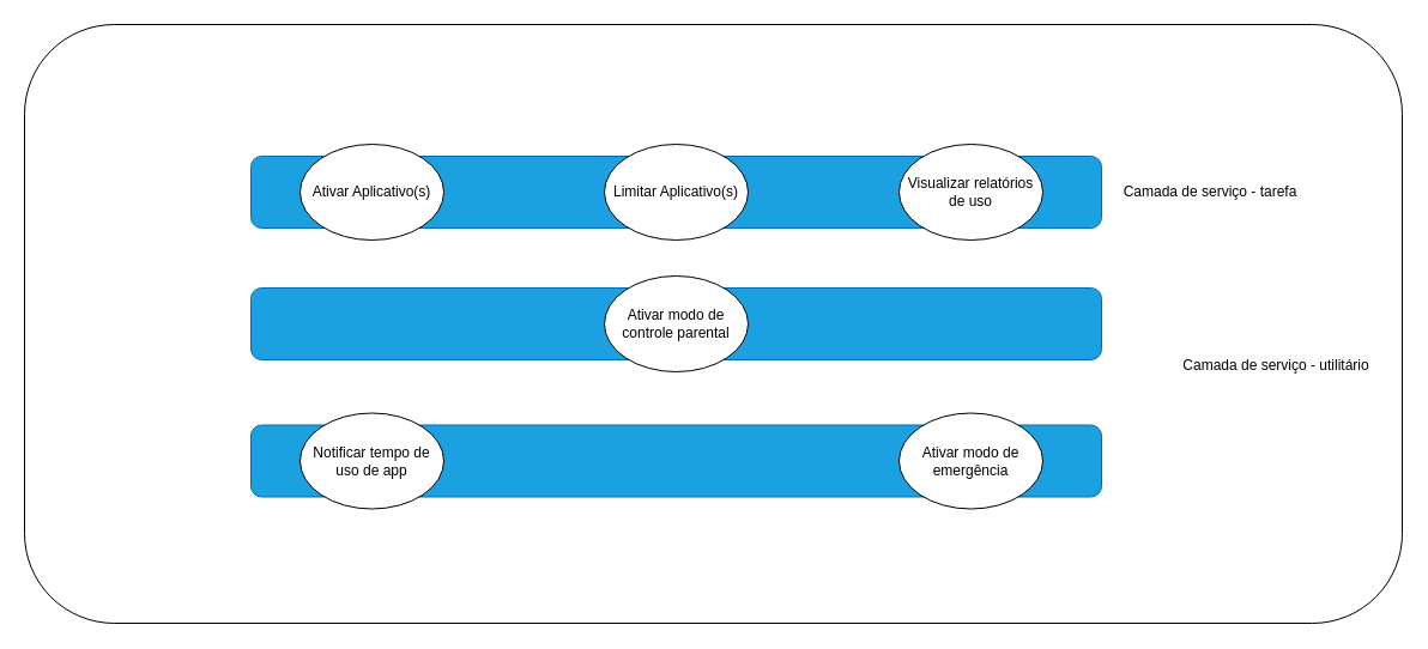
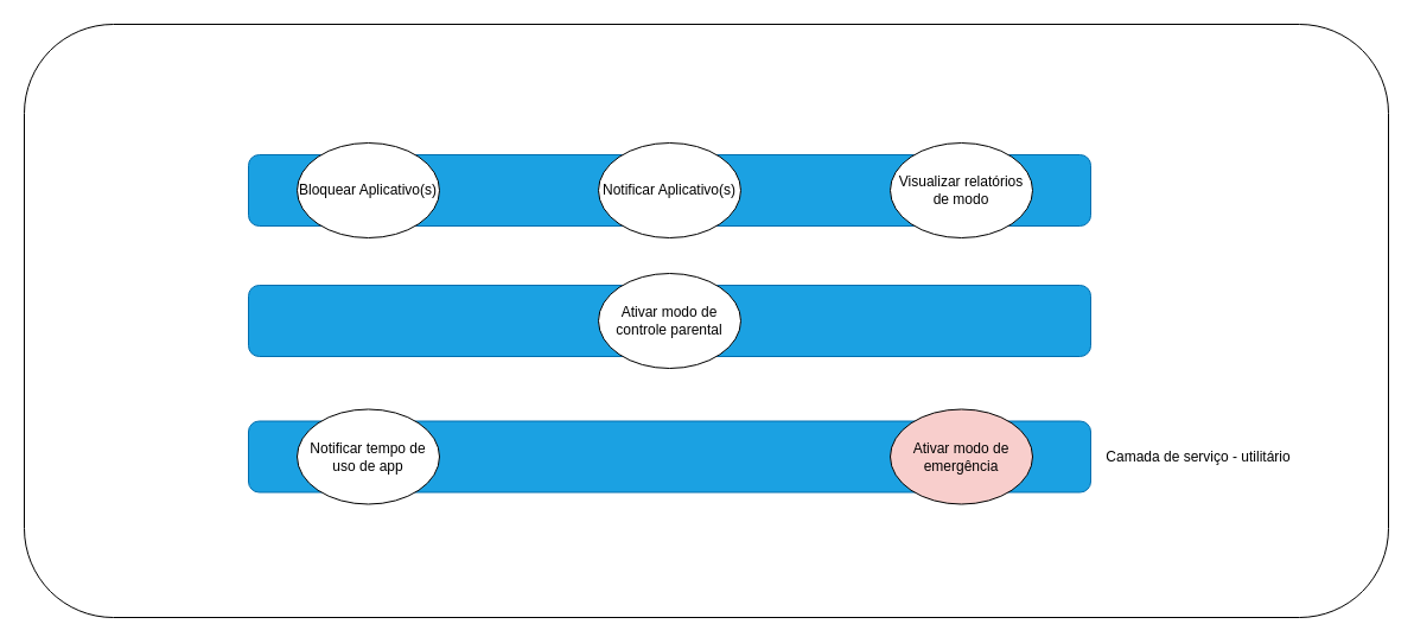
  <mxCell id="0" />
  <mxCell id="1" parent="0" />
  <mxCell id="2" value="" style="rounded=1;whiteSpace=wrap;html=1;" vertex="1" parent="1"><mxGeometry x="20" y="20" width="1150" height="500" as="geometry" /></mxCell>
  <mxCell id="3" value="" style="rounded=1;whiteSpace=wrap;html=1;fillColor=#1ba1e2;fontColor=#ffffff;strokeColor=#006EAF;" vertex="1" parent="1"><mxGeometry x="209" y="130" width="710" height="60" as="geometry" /></mxCell>
  <mxCell id="4" value="" style="rounded=1;whiteSpace=wrap;html=1;fillColor=#1ba1e2;fontColor=#ffffff;strokeColor=#006EAF;" vertex="1" parent="1"><mxGeometry x="209" y="354.5" width="710" height="60" as="geometry" /></mxCell>
  <mxCell id="5" value="" style="rounded=1;whiteSpace=wrap;html=1;fillColor=#1ba1e2;fontColor=#ffffff;strokeColor=#006EAF;" vertex="1" parent="1"><mxGeometry x="209" y="240" width="710" height="60" as="geometry" /></mxCell>
- <mxCell id="6" value="Ativar Aplicativo(s)" style="ellipse;whiteSpace=wrap;html=1;" vertex="1" parent="1"><mxGeometry x="250" y="120" width="120" height="80" as="geometry" /></mxCell>
- <mxCell id="7" value="Limitar Aplicativo(s)" style="ellipse;whiteSpace=wrap;html=1;" vertex="1" parent="1"><mxGeometry x="504" y="120" width="120" height="80" as="geometry" /></mxCell>
- <mxCell id="8" value="Visualizar relatórios de uso" style="ellipse;whiteSpace=wrap;html=1;" vertex="1" parent="1"><mxGeometry x="750" y="120" width="120" height="80" as="geometry" /></mxCell>
+ <mxCell id="6" value="Bloquear Aplicativo(s)" style="ellipse;whiteSpace=wrap;html=1;" vertex="1" parent="1"><mxGeometry x="250" y="120" width="120" height="80" as="geometry" /></mxCell>
+ <mxCell id="7" value="Notificar Aplicativo(s)" style="ellipse;whiteSpace=wrap;html=1;" vertex="1" parent="1"><mxGeometry x="504" y="120" width="120" height="80" as="geometry" /></mxCell>
+ <mxCell id="8" value="Visualizar relatórios de modo" style="ellipse;whiteSpace=wrap;html=1;" vertex="1" parent="1"><mxGeometry x="750" y="120" width="120" height="80" as="geometry" /></mxCell>
  <mxCell id="9" value="Ativar modo de controle parental&lt;span style=&quot;color: rgba(0, 0, 0, 0); font-family: monospace; font-size: 0px; text-align: start; text-wrap-mode: nowrap;&quot;&gt;%3CmxGraphModel%3E%3Croot%3E%3CmxCell%20id%3D%220%22%2F%3E%3CmxCell%20id%3D%221%22%20parent%3D%220%22%2F%3E%3CmxCell%20id%3D%222%22%20value%3D%22Visualizar%20relat%C3%B3rios%20de%20uso%22%20style%3D%22ellipse%3BwhiteSpace%3Dwrap%3Bhtml%3D1%3B%22%20vertex%3D%221%22%20parent%3D%221%22%3E%3CmxGeometry%20x%3D%22600%22%20y%3D%22350%22%20width%3D%22120%22%20height%3D%2280%22%20as%3D%22geometry%22%2F%3E%3C%2FmxCell%3E%3C%2Froot%3E%3C%2FmxGraphModel%3E&lt;/span&gt;" style="ellipse;whiteSpace=wrap;html=1;" vertex="1" parent="1"><mxGeometry x="504" y="230" width="120" height="80" as="geometry" /></mxCell>
  <mxCell id="10" value="Notificar tempo de uso de app" style="ellipse;whiteSpace=wrap;html=1;" vertex="1" parent="1"><mxGeometry x="250" y="344.5" width="120" height="80" as="geometry" /></mxCell>
- <mxCell id="11" value="Ativar modo de emergência" style="ellipse;whiteSpace=wrap;html=1;" vertex="1" parent="1"><mxGeometry x="750" y="344.5" width="120" height="80" as="geometry" /></mxCell>
- <mxCell id="12" value="Camada de serviço - tarefa" style="text;html=1;align=center;verticalAlign=middle;whiteSpace=wrap;rounded=0;" vertex="1" parent="1"><mxGeometry x="930" y="145" width="160" height="30" as="geometry" /></mxCell>
- <mxCell id="13" value="Camada de serviço - utilitário" style="text;html=1;align=center;verticalAlign=middle;whiteSpace=wrap;rounded=0;" vertex="1" parent="1"><mxGeometry x="985" y="289.5" width="160" height="30" as="geometry" /></mxCell>
+ <mxCell id="11" value="Ativar modo de emergência" style="ellipse;whiteSpace=wrap;html=1;fillColor=#f8cecc;" vertex="1" parent="1"><mxGeometry x="750" y="344.5" width="120" height="80" as="geometry" /></mxCell>
+ <mxCell id="13" value="Camada de serviço - utilitário" style="text;html=1;align=center;verticalAlign=middle;whiteSpace=wrap;rounded=0;" vertex="1" parent="1"><mxGeometry x="930" y="369.5" width="160" height="30" as="geometry" /></mxCell>
